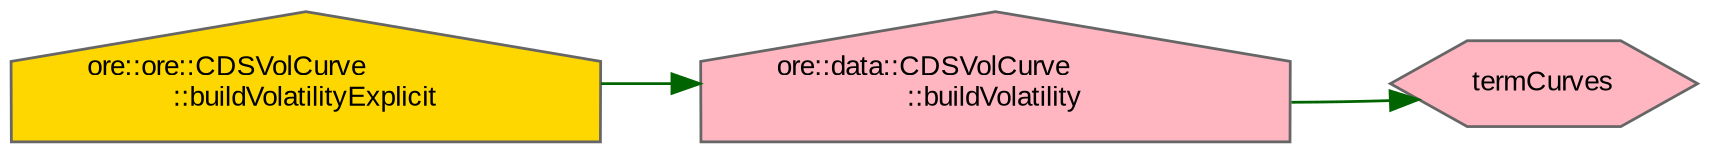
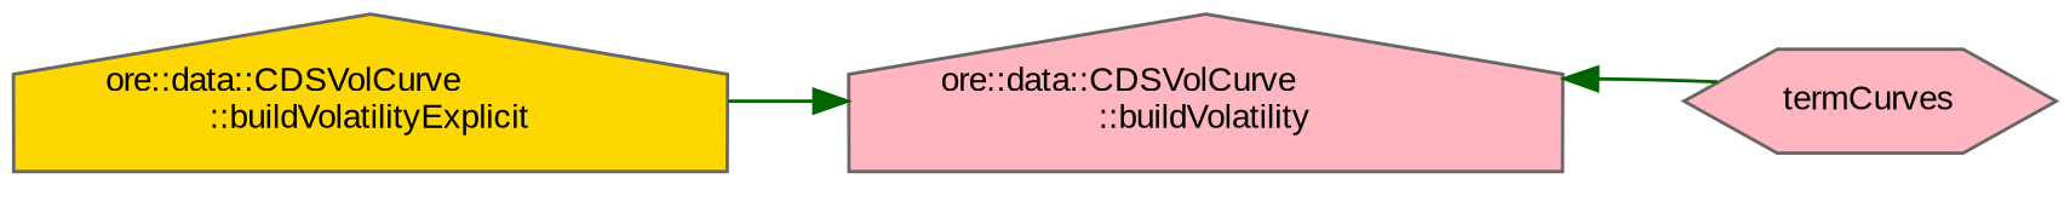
  digraph {
    fontname="Liberation Sans"
    rankdir=RL
    node [color=grey40 fillcolor=lightpink fontname="Liberation Sans" fontsize=10 shape=house style=filled]
    edge [color=darkgreen dir=back fontname="Liberation Sans" fontsize=10 labelfontname=Helvetica labelfontsize=10 style=solid]
    n1 [color=gray40 fontcolor=black height=0.2 label=termCurves shape=hexagon width=0.4]
    n2 [height=0.2 label="ore::data::CDSVolCurve\l::buildVolatility" width=0.4]
-   n3 [fillcolor=gold height=0.2 label="ore::ore::CDSVolCurve\l::buildVolatilityExplicit" width=0.4]
-   n1 -> n2
+   n3 [fillcolor=gold height=0.2 label="ore::data::CDSVolCurve\l::buildVolatilityExplicit" width=0.4]
+   n2 -> n1
    n2 -> n3
  }
